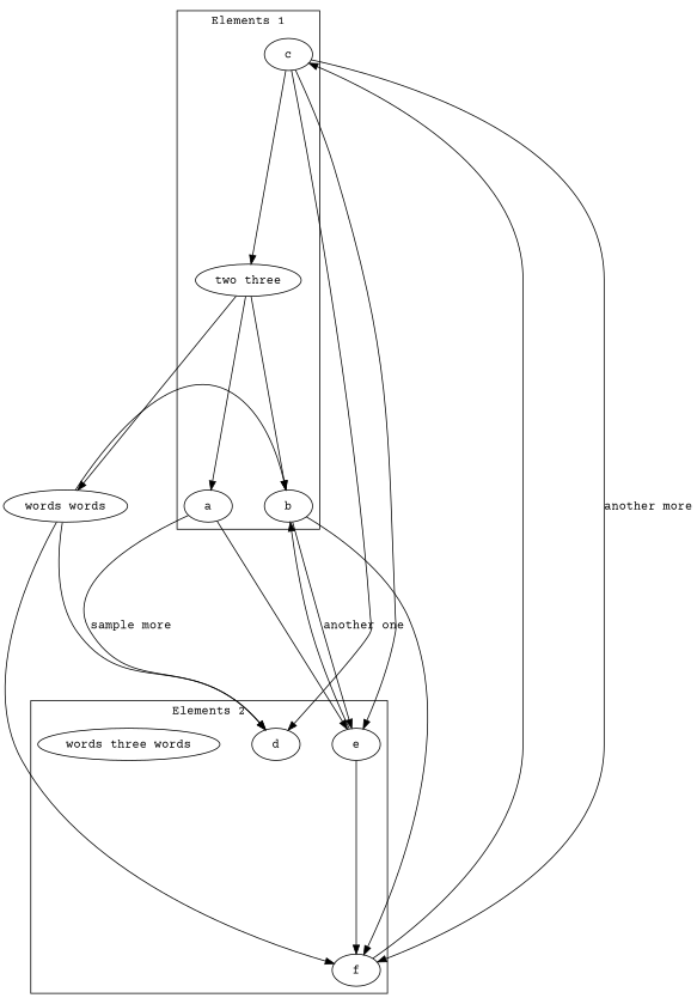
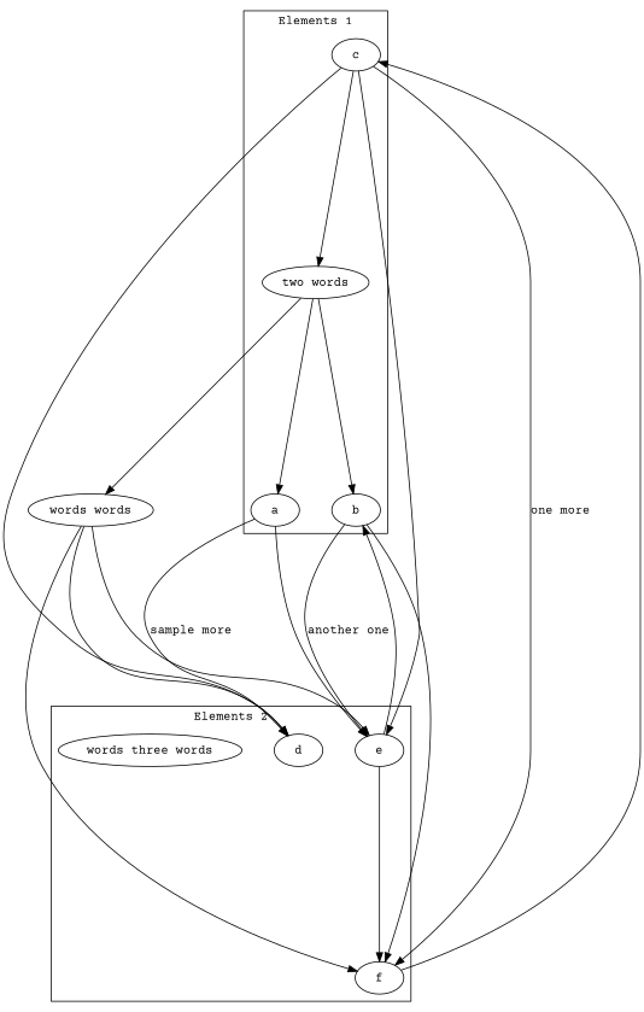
  strict digraph {
    clusterrank=local
    compound=true
    fontname="Courier Prime"
    nodesep=0.5
    ranksep=3.0
    node [fontname="Courier Prime"]
    edge [fontname="Courier Prime"]
    a
    b
    c
-   "two words" [label="two three"]
+   "two words"
    d
    e
    f
    n8 [label="words three words"]
    n9 [label="words words"]
    subgraph sub_1 {
      cluster=true
      label="Elements 1"
      a
      b
      c
      "two words"
    }
    subgraph sub_2 {
      cluster=true
      label="Elements 2"
      d
      e
      f
      n8
    }
    subgraph sub_3 {
      a
      "two words"
      d
      n9
      subgraph sub_4 {
        b
        c
        e
        f
      }
    }
    a -> d [label="sample more"]
    a -> e
    b -> e [label="another one"]
    b -> f
    c -> "two words"
    c -> d
    c -> e
-   c -> f [label="another more"]
+   c -> f [label="one more"]
    "two words" -> a
    "two words" -> b
    "two words" -> n9
    e -> b
    e -> f
    f -> c
    n9 -> d
-   n9 -> b
+   n9 -> e
    n9 -> f
  }
